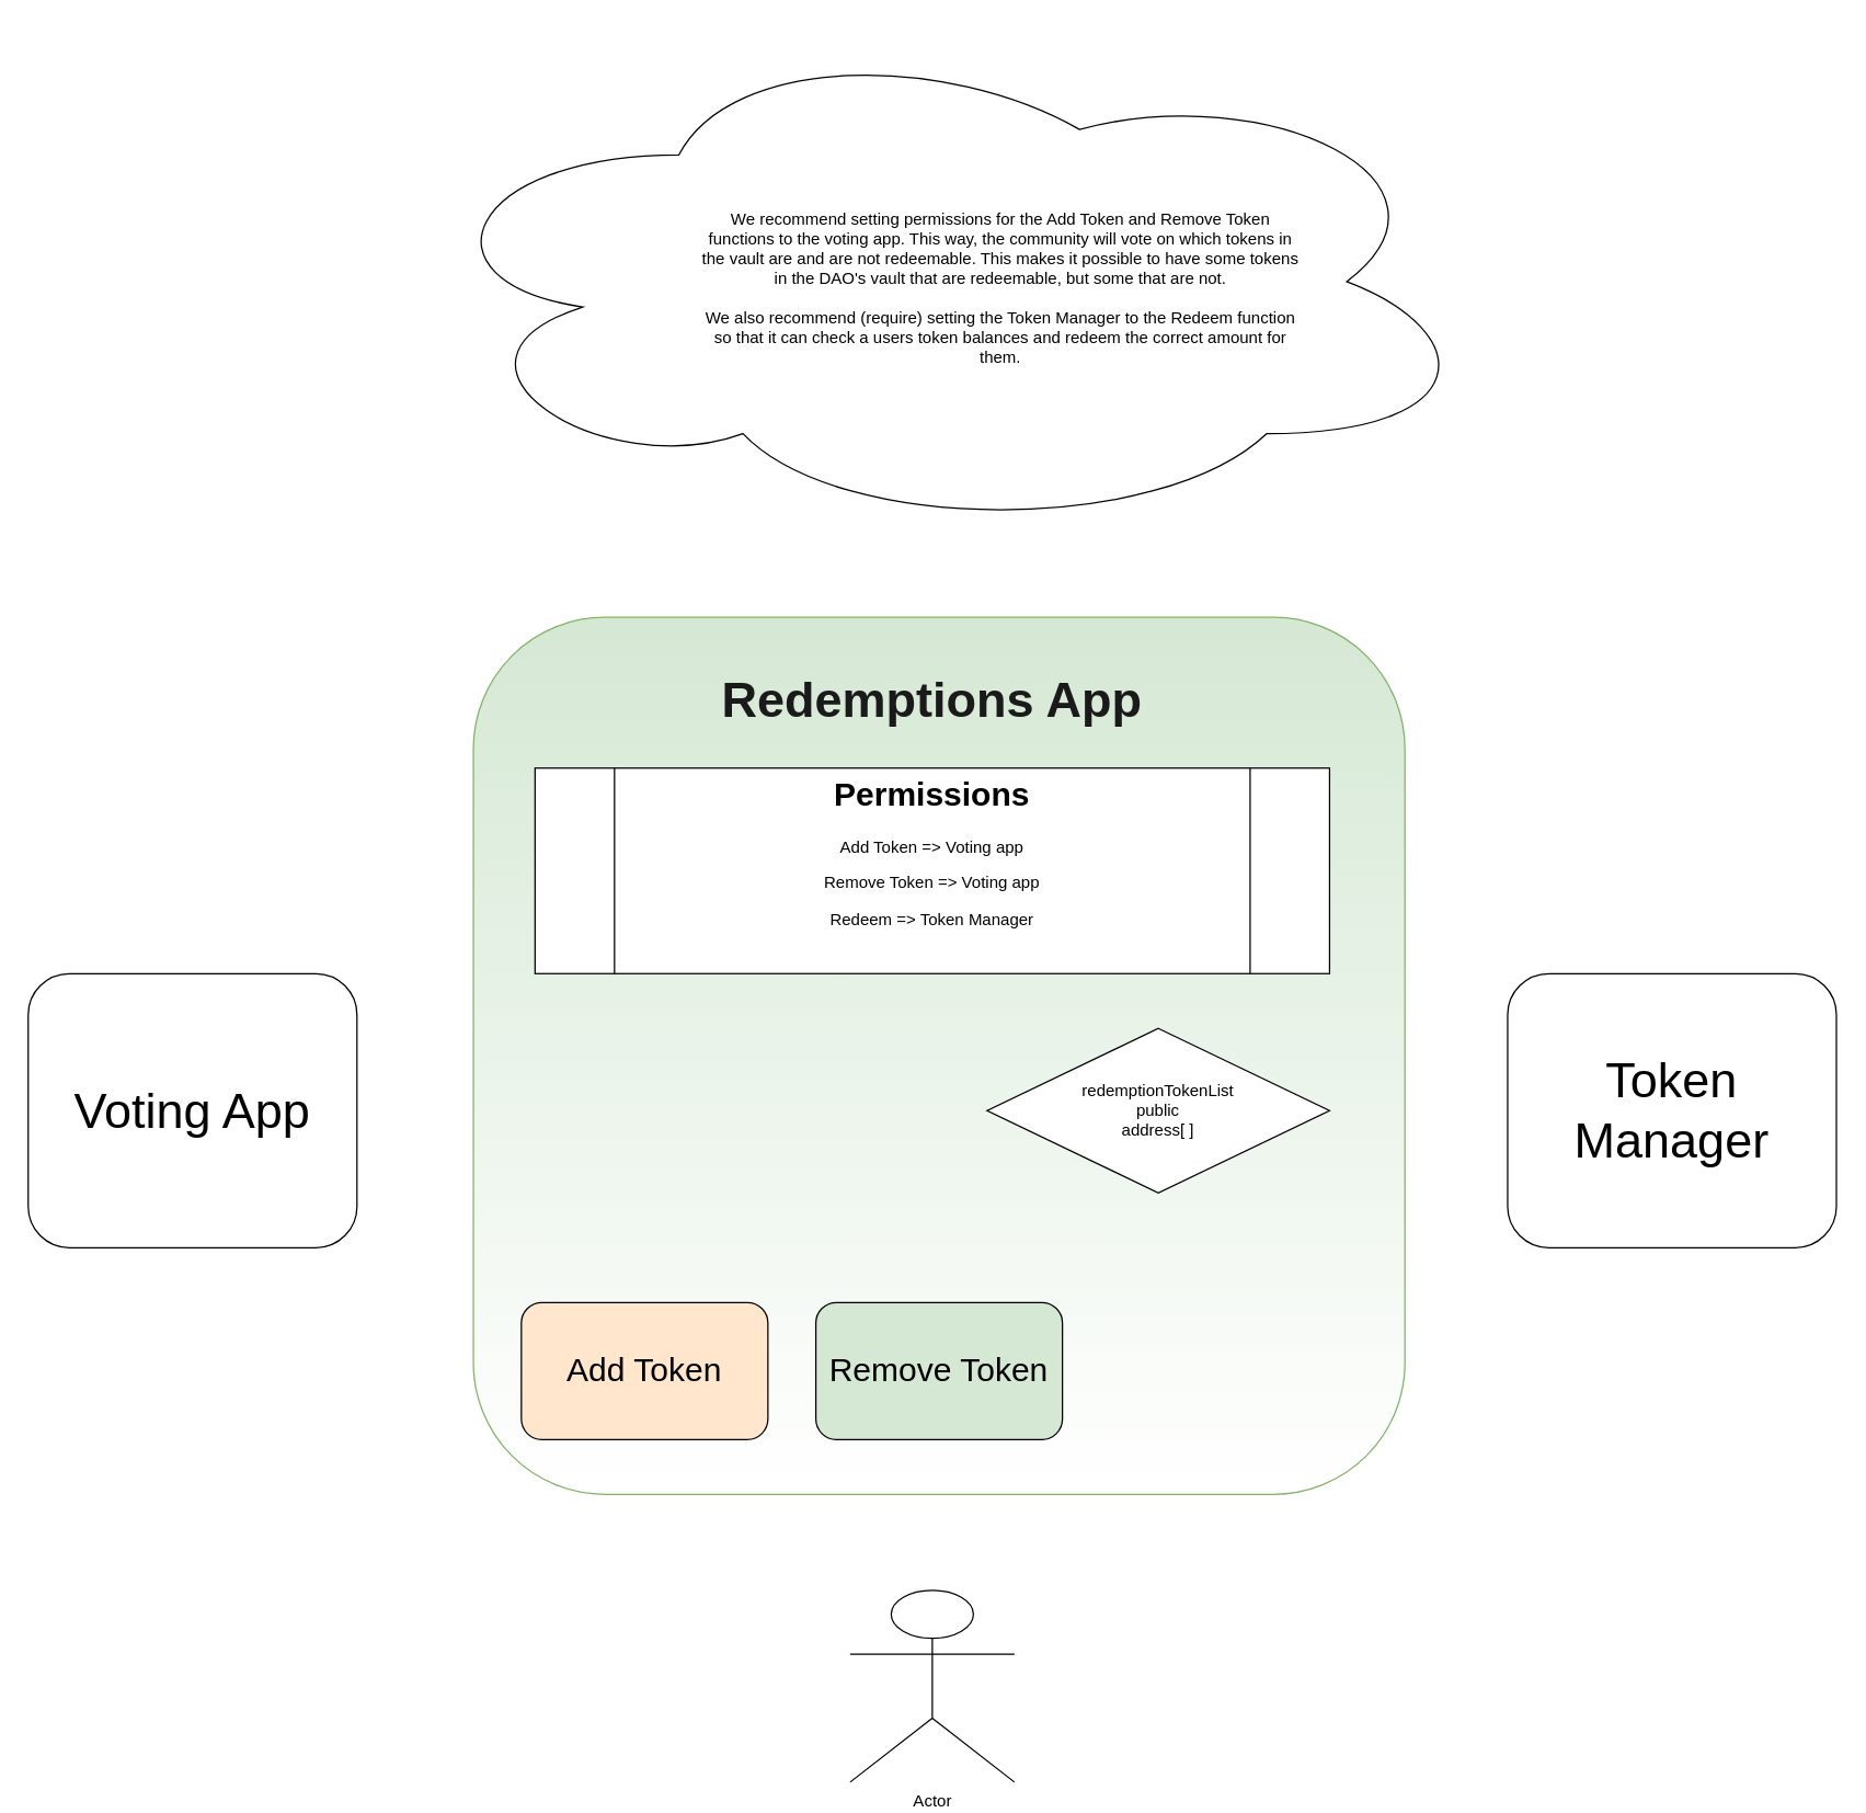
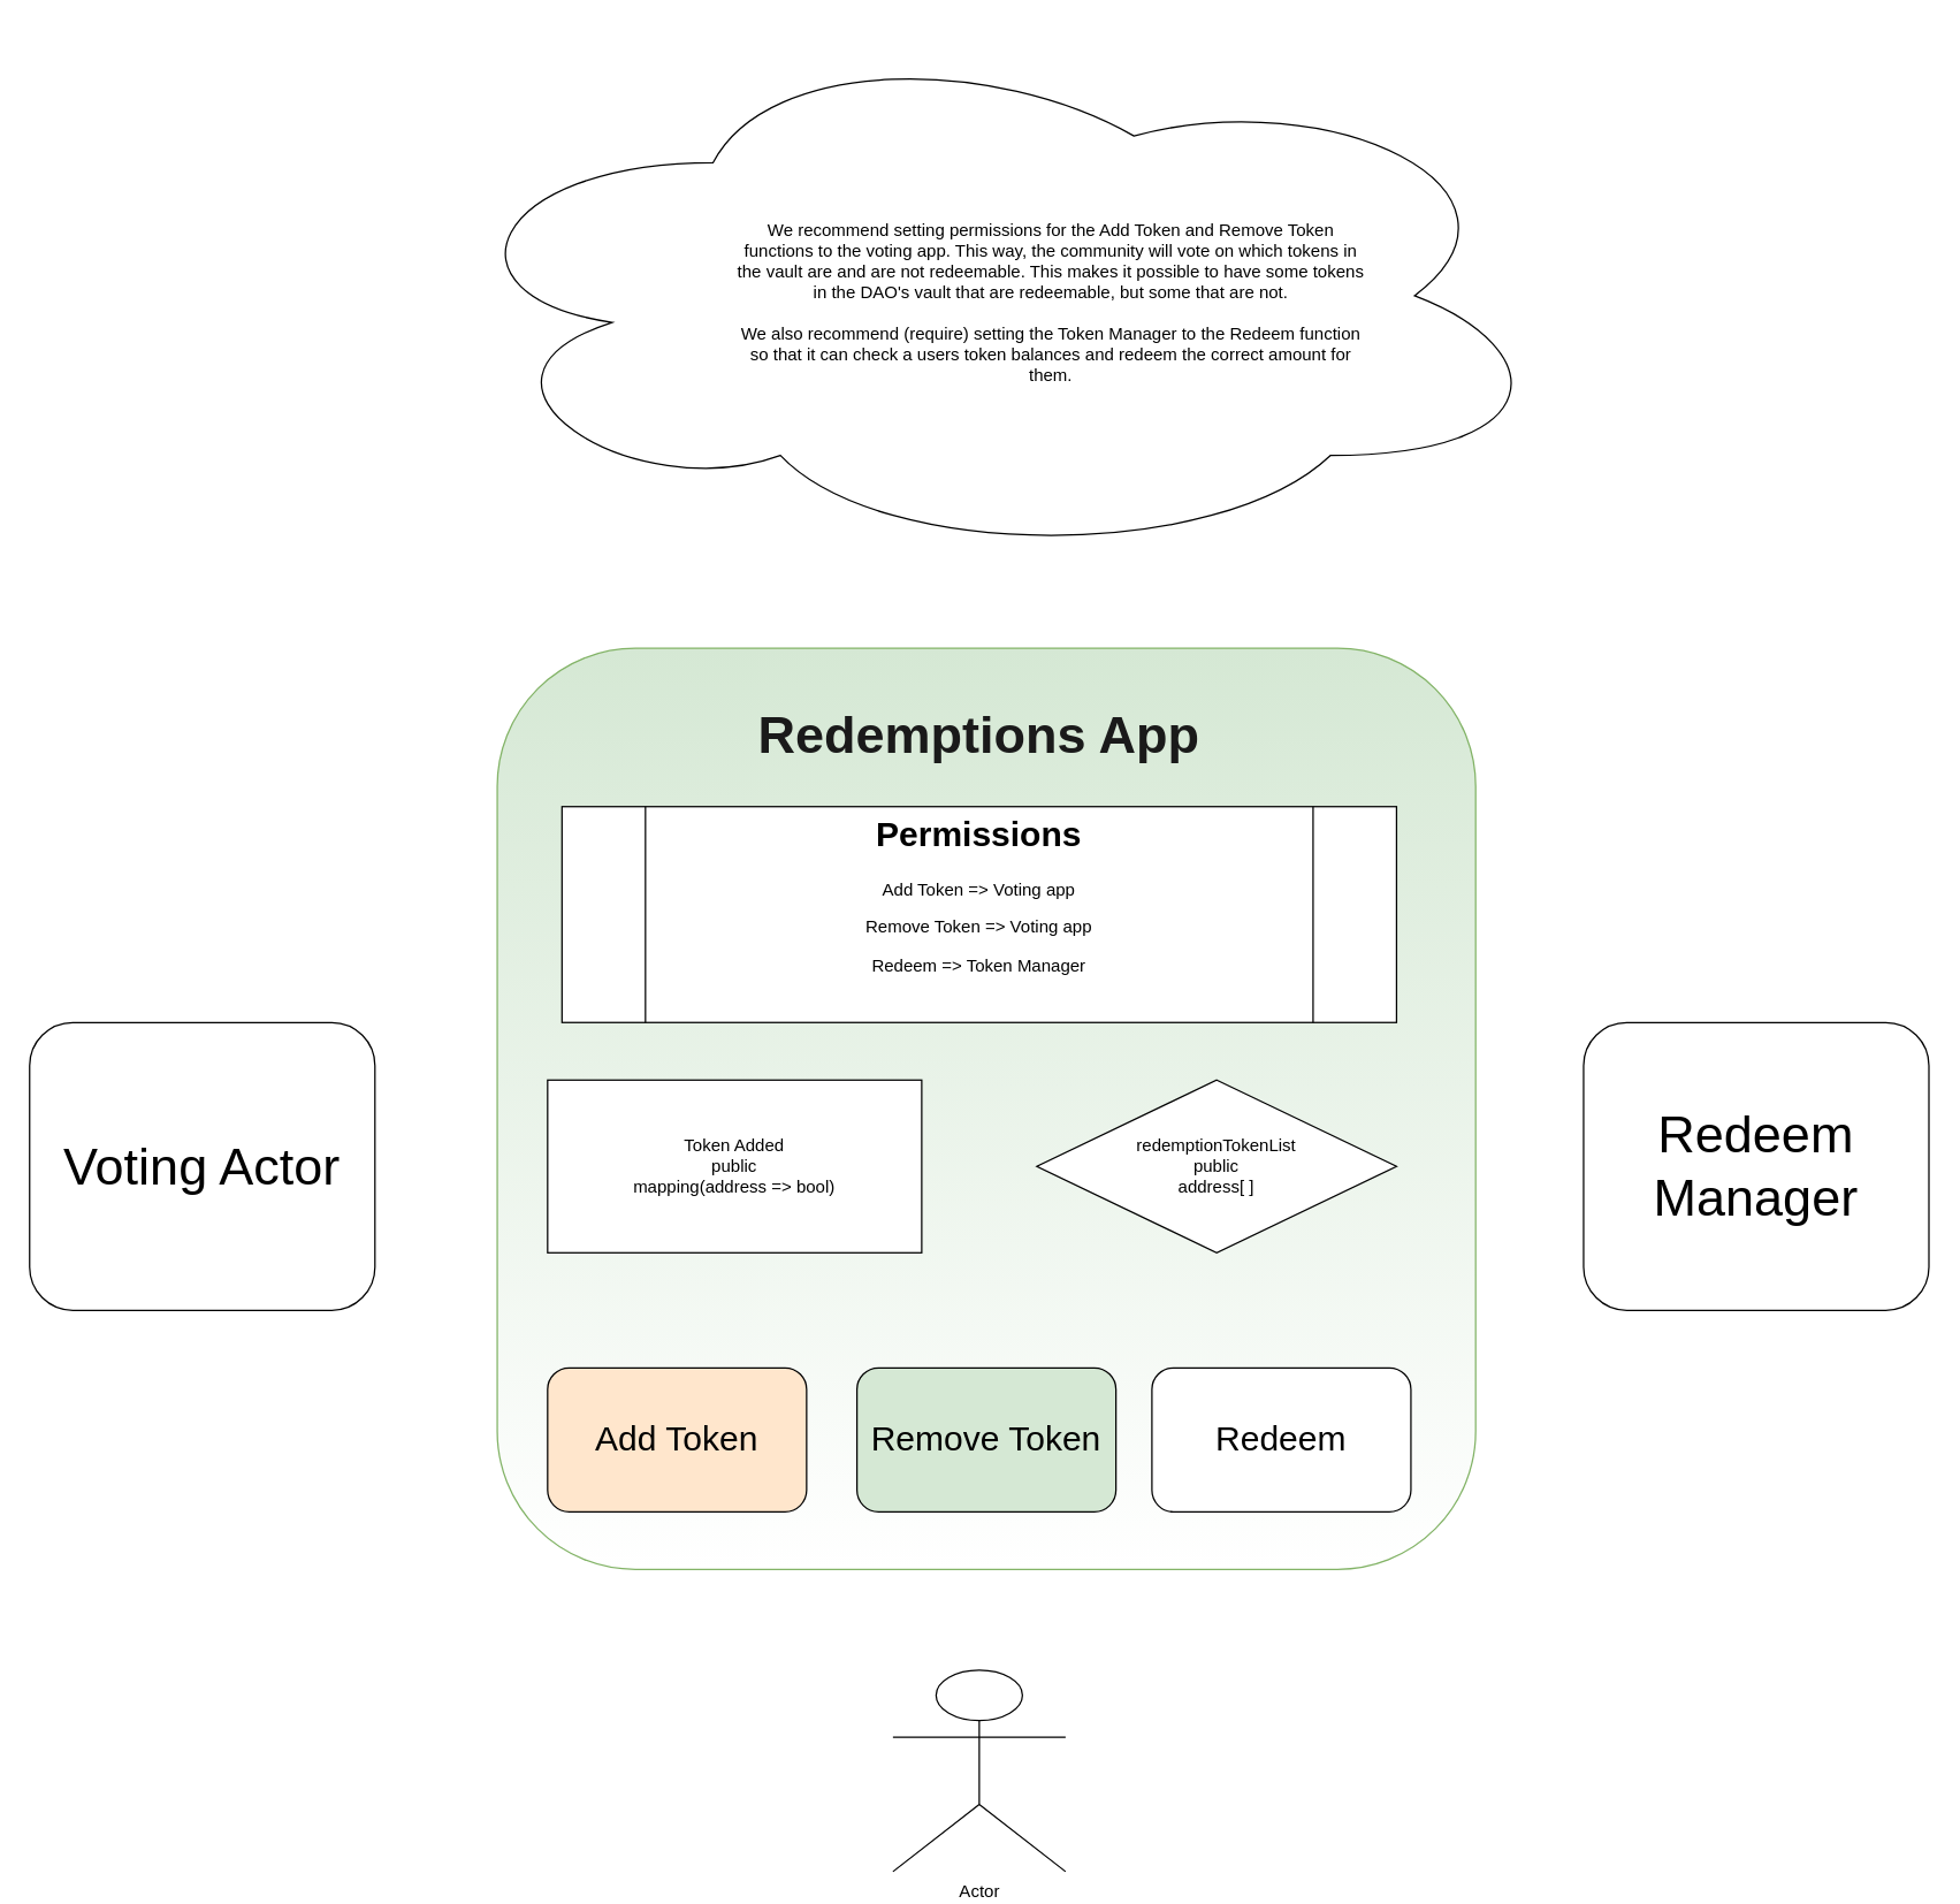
  <mxCell id="0" />
  <mxCell id="1" parent="0" />
  <mxCell id="2" value="" style="rounded=1;whiteSpace=wrap;html=1;fillColor=#d5e8d4;strokeColor=#82b366;gradientColor=#ffffff;" vertex="1" parent="1"><mxGeometry x="345" y="450" width="680" height="640" as="geometry" /></mxCell>
+ <mxCell id="3" value="&lt;font style=&quot;font-size: 24px&quot;&gt;Redeem&lt;/font&gt;" style="rounded=1;whiteSpace=wrap;html=1;" vertex="1" parent="1"><mxGeometry x="800" y="950" width="180" height="100" as="geometry" /></mxCell>
  <mxCell id="4" value="&lt;font style=&quot;font-size: 24px&quot;&gt;Add Token&lt;/font&gt;" style="rounded=1;whiteSpace=wrap;html=1;fillColor=#ffe6cc;" vertex="1" parent="1"><mxGeometry x="380" y="950" width="180" height="100" as="geometry" /></mxCell>
  <mxCell id="5" value="&lt;font style=&quot;font-size: 36px&quot; color=&quot;#1a1a1a&quot;&gt;&lt;b&gt;Redemptions App&lt;/b&gt;&lt;/font&gt;" style="text;html=1;strokeColor=none;fillColor=none;align=center;verticalAlign=middle;whiteSpace=wrap;rounded=0;" vertex="1" parent="1"><mxGeometry x="300" y="470" width="760" height="80" as="geometry" /></mxCell>
  <mxCell id="6" value="Actor" style="shape=umlActor;verticalLabelPosition=bottom;labelBackgroundColor=#ffffff;verticalAlign=top;html=1;outlineConnect=0;" vertex="1" parent="1"><mxGeometry x="620" y="1160" width="120" height="140" as="geometry" /></mxCell>
  <mxCell id="7" value="&lt;font style=&quot;font-size: 24px&quot;&gt;Remove Token&lt;br&gt;&lt;/font&gt;" style="rounded=1;whiteSpace=wrap;html=1;fillColor=#d5e8d4;" vertex="1" parent="1"><mxGeometry x="595" y="950" width="180" height="100" as="geometry" /></mxCell>
  <mxCell id="8" value="" style="shape=process;whiteSpace=wrap;html=1;backgroundOutline=1;gradientColor=#ffffff;" vertex="1" parent="1"><mxGeometry x="390" y="560" width="580" height="150" as="geometry" /></mxCell>
+ <mxCell id="9" value="&lt;span style=&quot;white-space: normal&quot;&gt;Token Added&lt;/span&gt;&lt;br style=&quot;white-space: normal&quot;&gt;&lt;span style=&quot;white-space: normal&quot;&gt;public&lt;/span&gt;&lt;br style=&quot;white-space: normal&quot;&gt;&lt;span class=&quot;pl-c1&quot; style=&quot;white-space: normal&quot;&gt;mapping&lt;/span&gt;&lt;span style=&quot;white-space: normal&quot;&gt;(&lt;/span&gt;&lt;span class=&quot;pl-c1&quot; style=&quot;white-space: normal&quot;&gt;address&lt;/span&gt;&lt;span style=&quot;white-space: normal&quot;&gt;&amp;nbsp;=&amp;gt;&amp;nbsp;&lt;/span&gt;&lt;span class=&quot;pl-c1&quot; style=&quot;white-space: normal&quot;&gt;bool&lt;/span&gt;&lt;span style=&quot;white-space: normal&quot;&gt;)&lt;/span&gt;" style="rounded=0;whiteSpace=wrap;html=1;gradientColor=#ffffff;" vertex="1" parent="1"><mxGeometry x="380" y="750" width="260" height="120" as="geometry" /></mxCell>
  <mxCell id="10" value="&lt;span style=&quot;white-space: normal&quot;&gt;redemptionTokenList&lt;/span&gt;&lt;br style=&quot;white-space: normal&quot;&gt;&lt;span style=&quot;white-space: normal&quot;&gt;public&lt;/span&gt;&lt;br style=&quot;white-space: normal&quot;&gt;&lt;span class=&quot;pl-c1&quot; style=&quot;white-space: normal&quot;&gt;address&lt;/span&gt;&lt;span style=&quot;white-space: normal&quot;&gt;[ ]&lt;/span&gt;" style="rhombus;whiteSpace=wrap;html=1;gradientColor=#ffffff;" vertex="1" parent="1"><mxGeometry x="720" y="750" width="250" height="120" as="geometry" /></mxCell>
  <mxCell id="11" value="&lt;h1&gt;Permissions&lt;/h1&gt;&lt;p&gt;Add Token =&amp;gt; Voting app&lt;/p&gt;&lt;p&gt;&lt;span&gt;Remove Token =&amp;gt; Voting app&lt;/span&gt;&lt;/p&gt;&lt;p&gt;Redeem =&amp;gt; Token Manager&lt;/p&gt;" style="text;html=1;strokeColor=none;fillColor=none;spacing=5;spacingTop=-20;whiteSpace=wrap;overflow=hidden;rounded=0;align=center;" vertex="1" parent="1"><mxGeometry x="450" y="560" width="460" height="150" as="geometry" /></mxCell>
- <mxCell id="12" value="&lt;font style=&quot;font-size: 36px&quot;&gt;Token Manager&lt;/font&gt;" style="rounded=1;whiteSpace=wrap;html=1;gradientColor=#ffffff;align=center;" vertex="1" parent="1"><mxGeometry x="1100" y="710" width="240" height="200" as="geometry" /></mxCell>
- <mxCell id="13" value="&lt;font style=&quot;font-size: 36px&quot;&gt;Voting App&lt;/font&gt;" style="rounded=1;whiteSpace=wrap;html=1;gradientColor=#ffffff;align=center;" vertex="1" parent="1"><mxGeometry x="20" y="710" width="240" height="200" as="geometry" /></mxCell>
+ <mxCell id="12" value="&lt;font style=&quot;font-size: 36px&quot;&gt;Redeem Manager&lt;/font&gt;" style="rounded=1;whiteSpace=wrap;html=1;gradientColor=#ffffff;align=center;" vertex="1" parent="1"><mxGeometry x="1100" y="710" width="240" height="200" as="geometry" /></mxCell>
+ <mxCell id="13" value="&lt;font style=&quot;font-size: 36px&quot;&gt;Voting Actor&lt;/font&gt;" style="rounded=1;whiteSpace=wrap;html=1;gradientColor=#ffffff;align=center;" vertex="1" parent="1"><mxGeometry x="20" y="710" width="240" height="200" as="geometry" /></mxCell>
  <mxCell id="14" value="" style="ellipse;shape=cloud;whiteSpace=wrap;html=1;gradientColor=#ffffff;align=center;" vertex="1" parent="1"><mxGeometry x="300" y="20" width="780" height="370" as="geometry" /></mxCell>
  <mxCell id="15" value="&lt;div&gt;We recommend setting permissions for the Add Token and Remove Token functions to the voting app. This way, the community will vote on which tokens in the vault are and are not redeemable. This makes it possible to have some tokens in the DAO's vault that are redeemable, but some that are not.&lt;/div&gt;&lt;div&gt;&lt;br&gt;&lt;/div&gt;&lt;div&gt;We also recommend (require) setting the Token Manager to the Redeem function so that it can check a users token balances and redeem the correct amount for them.&lt;/div&gt;" style="text;html=1;strokeColor=none;fillColor=none;align=center;verticalAlign=middle;whiteSpace=wrap;rounded=0;" vertex="1" parent="1"><mxGeometry x="510" y="120" width="440" height="180" as="geometry" /></mxCell>
